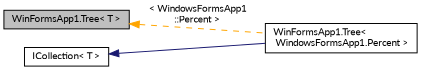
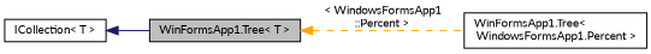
  digraph {
    fontname=Lato
    rankdir=LR
    node [color=black fillcolor=white fontname=Lato fontsize=10 shape=record style=filled]
    edge [dir=back fontname=Lato fontsize=10 labelfontname=Helvetica labelfontsize=10]
    n1 [fillcolor=grey75 fontcolor=black height=0.2 label="WinFormsApp1.Tree\< T \>" width=0.4]
    n2 [height=0.2 label="WinFormsApp1.Tree\<\l WindowsFormsApp1.Percent \>" width=0.4]
    n3 [height=0.2 label="ICollection\< T \>" width=0.4]
    n1 -> n2 [color=orange label=" \< WindowsFormsApp1\l::Percent \>" style=dashed]
-   n3 -> n2 [color=midnightblue style=solid]
+   n3 -> n1 [color=midnightblue style=solid]
  }
